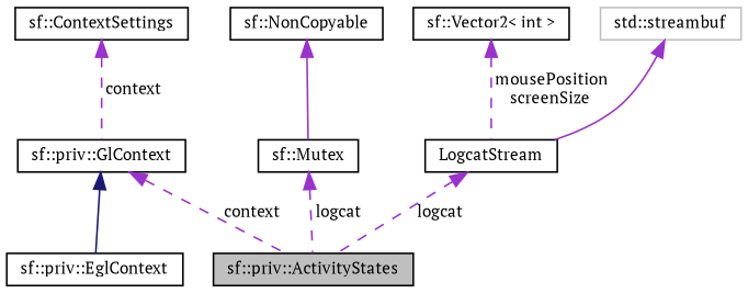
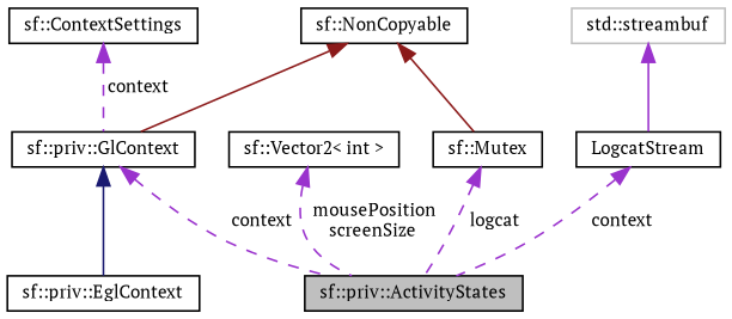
  digraph {
    fontname="PT Serif"
    node [color=black fillcolor=white fontname="PT Serif" fontsize=10 shape=record style=filled]
    edge [color=darkorchid3 dir=back fontname="PT Serif" fontsize=10 labelfontname=Helvetica labelfontsize=10 style=dashed]
    n1 [fillcolor=grey75 fontcolor=black height=0.2 label="sf::priv::ActivityStates" width=0.4]
    n2 [height=0.2 label="sf::priv::EglContext" width=0.4]
    n3 [height=0.2 label="sf::priv::GlContext" width=0.4]
    n4 [height=0.2 label="sf::NonCopyable" width=0.4]
    n5 [height=0.2 label="sf::Mutex" width=0.4]
    n6 [height=0.2 label="sf::ContextSettings" width=0.4]
    n7 [height=0.2 label="sf::Vector2\< int \>" width=0.4]
    n8 [height=0.2 label=LogcatStream width=0.4]
    n9 [color=grey75 height=0.2 label="std::streambuf" width=0.4]
    n3 -> n1 [label=" context"]
    n3 -> n2 [color=midnightblue style=solid]
-   n4 -> n5 [style=solid]
+   n4 -> n3 [color=firebrick4 style=solid]
+   n4 -> n5 [color=firebrick4 style=solid]
    n5 -> n1 [label=" logcat"]
    n6 -> n3 [label=" context"]
-   n7 -> n8 [label=" mousePosition\nscreenSize"]
-   n8 -> n1 [label=" logcat"]
+   n7 -> n1 [label=" mousePosition\nscreenSize"]
+   n8 -> n1 [label=" context"]
    n9 -> n8 [style=solid]
  }
